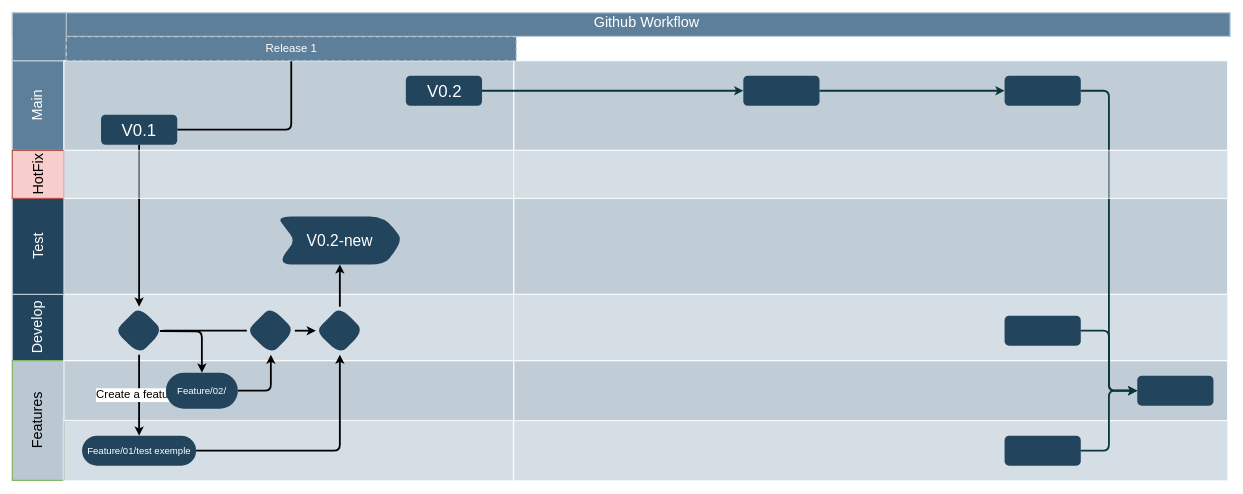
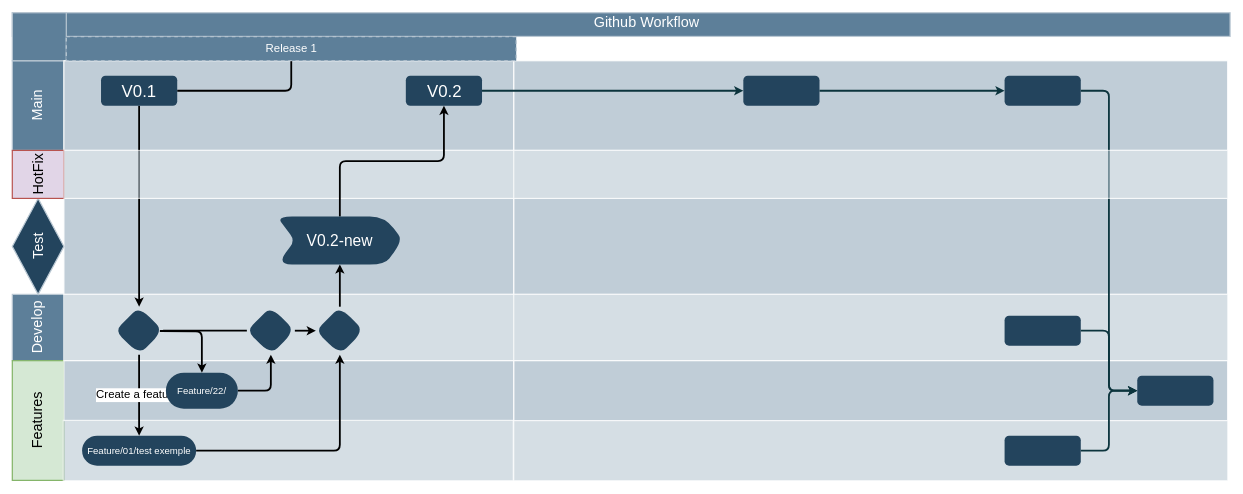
  <mxCell id="0" />
  <mxCell id="1" parent="0" />
  <mxCell id="2" value="Github Workflow" style="strokeColor=#BAC8D3;fillColor=#5d7f99;fontSize=24;strokeWidth=2;fontFamily=Helvetica;html=1;fontColor=#FFFFFF;fontStyle=0;spacingBottom=8;spacingRight=0;spacingLeft=83;" parent="1" vertex="1"><mxGeometry x="20" y="20.5" width="2030" height="39.5" as="geometry" /></mxCell>
  <mxCell id="3" value="Main" style="strokeColor=#BAC8D3;fillColor=#5d7f99;fontSize=24;strokeWidth=2;horizontal=0;fontFamily=Helvetica;html=1;fontColor=#FFFFFF;fontStyle=0;" parent="1" vertex="1"><mxGeometry x="20" y="100.5" width="86" height="149.5" as="geometry" /></mxCell>
  <mxCell id="4" value="" style="strokeColor=#BAC8D3;fillColor=#5d7f99;fontSize=19;strokeWidth=2;fontFamily=Helvetica;html=1;labelBackgroundColor=none;fontColor=#FFFFFF;" parent="1" vertex="1"><mxGeometry x="20" y="20.5" width="90" height="80" as="geometry" /></mxCell>
- <mxCell id="5" value="Develop" style="strokeColor=#BAC8D3;fillColor=#23445D;fontSize=24;strokeWidth=2;horizontal=0;fontFamily=Helvetica;html=1;fontColor=#FFFFFF;fontStyle=0" parent="1" vertex="1"><mxGeometry x="20" y="490" width="86" height="110.5" as="geometry" /></mxCell>
- <mxCell id="6" value="Features" style="strokeColor=#82b366;fillColor=#bac8d3;fontSize=24;strokeWidth=2;horizontal=0;fontFamily=Helvetica;html=1;fontStyle=0;" parent="1" vertex="1"><mxGeometry x="20" y="600.5" width="86" height="199.5" as="geometry" /></mxCell>
+ <mxCell id="5" value="Develop" style="strokeColor=#BAC8D3;fillColor=#5d7f99;fontSize=24;strokeWidth=2;horizontal=0;fontFamily=Helvetica;html=1;fontColor=#FFFFFF;fontStyle=0;" parent="1" vertex="1"><mxGeometry x="20" y="490" width="86" height="110.5" as="geometry" /></mxCell>
+ <mxCell id="6" value="Features" style="strokeColor=#82b366;fillColor=#d5e8d4;fontSize=24;strokeWidth=2;horizontal=0;fontFamily=Helvetica;html=1;fontStyle=0" parent="1" vertex="1"><mxGeometry x="20" y="600.5" width="86" height="199.5" as="geometry" /></mxCell>
  <mxCell id="7" value="" style="strokeColor=#FFFFFF;fillColor=#BAC8D3;fontSize=18;strokeWidth=2;fontFamily=Helvetica;html=1;opacity=90;" parent="1" vertex="1"><mxGeometry x="106" y="100.5" width="750" height="149.5" as="geometry" /></mxCell>
  <mxCell id="8" value="" style="strokeColor=#FFFFFF;fillColor=#BAC8D3;fontSize=18;strokeWidth=2;fontFamily=Helvetica;html=1;opacity=90;" parent="1" vertex="1"><mxGeometry x="106" y="330" width="750" height="160" as="geometry" /></mxCell>
  <mxCell id="9" value="" style="strokeColor=#FFFFFF;fillColor=#BAC8D3;fontSize=18;strokeWidth=2;fontFamily=Helvetica;html=1;opacity=60;" parent="1" vertex="1"><mxGeometry x="106" y="490" width="750" height="110.5" as="geometry" /></mxCell>
  <mxCell id="10" value="" style="strokeColor=#FFFFFF;fillColor=#BAC8D3;fontSize=18;strokeWidth=2;fontFamily=Helvetica;html=1;opacity=90;" parent="1" vertex="1"><mxGeometry x="106" y="600.5" width="750" height="100" as="geometry" /></mxCell>
  <mxCell id="11" value="" style="strokeColor=#FFFFFF;fillColor=#BAC8D3;fontSize=18;strokeWidth=2;fontFamily=Helvetica;html=1;opacity=60;" parent="1" vertex="1"><mxGeometry x="105" y="700" width="750" height="100.5" as="geometry" /></mxCell>
  <mxCell id="12" value="" style="strokeColor=#FFFFFF;fillColor=#BAC8D3;fontSize=18;strokeWidth=2;fontFamily=Helvetica;html=1;opacity=90;" parent="1" vertex="1"><mxGeometry x="856" y="100.5" width="1190" height="149.5" as="geometry" /></mxCell>
  <mxCell id="13" value="" style="strokeColor=#FFFFFF;fillColor=#BAC8D3;fontSize=18;strokeWidth=2;fontFamily=Helvetica;html=1;opacity=90;" parent="1" vertex="1"><mxGeometry x="856" y="330" width="1190" height="160" as="geometry" /></mxCell>
  <mxCell id="14" value="" style="strokeColor=#FFFFFF;fillColor=#BAC8D3;fontSize=18;strokeWidth=2;fontFamily=Helvetica;html=1;opacity=60;" parent="1" vertex="1"><mxGeometry x="856" y="490" width="1190" height="110.5" as="geometry" /></mxCell>
  <mxCell id="15" value="" style="strokeColor=#FFFFFF;fillColor=#BAC8D3;fontSize=18;strokeWidth=2;fontFamily=Helvetica;html=1;opacity=90;" parent="1" vertex="1"><mxGeometry x="856" y="600.5" width="1190" height="100" as="geometry" /></mxCell>
  <mxCell id="16" value="" style="strokeColor=#FFFFFF;fillColor=#BAC8D3;fontSize=18;strokeWidth=2;fontFamily=Helvetica;html=1;opacity=60;fontStyle=4" parent="1" vertex="1"><mxGeometry x="856" y="700.5" width="1190" height="100" as="geometry" /></mxCell>
  <mxCell id="17" value="" style="edgeStyle=orthogonalEdgeStyle;rounded=1;orthogonalLoop=1;jettySize=auto;html=1;labelBackgroundColor=none;fontSize=16;fontColor=#FFFFFF;strokeWidth=3;" edge="1" parent="1" source="19" target="39"><mxGeometry relative="1" as="geometry" /></mxCell>
  <mxCell id="18" style="edgeStyle=orthogonalEdgeStyle;rounded=1;orthogonalLoop=1;jettySize=auto;html=1;exitX=1;exitY=0.5;exitDx=0;exitDy=0;labelBackgroundColor=none;fontSize=26;fontColor=#FFFFFF;strokeWidth=3;endArrow=none;endFill=0;" edge="1" parent="1" source="19" target="35"><mxGeometry relative="1" as="geometry" /></mxCell>
- <mxCell id="19" value="V0.1" style="rounded=1;fillColor=#23445D;strokeColor=none;strokeWidth=2;fontFamily=Helvetica;html=1;gradientColor=none;fontSize=28;fontStyle=0;fontColor=#FFFFFF;" parent="1" vertex="1"><mxGeometry x="167.895" y="190.5" width="127" height="50" as="geometry" /></mxCell>
+ <mxCell id="19" value="V0.1" style="rounded=1;fillColor=#23445D;strokeColor=none;strokeWidth=2;fontFamily=Helvetica;html=1;gradientColor=none;fontSize=28;fontStyle=0;fontColor=#FFFFFF;" parent="1" vertex="1"><mxGeometry x="167.895" y="125.5" width="127" height="50" as="geometry" /></mxCell>
  <mxCell id="20" value="&lt;font color=&quot;#ffffff&quot; style=&quot;font-size: 28px;&quot;&gt;V0.2&lt;/font&gt;" style="rounded=1;fillColor=#23445D;strokeColor=none;strokeWidth=2;fontFamily=Helvetica;html=1;gradientColor=none;fontSize=28;" parent="1" vertex="1"><mxGeometry x="676.005" y="125.5" width="127" height="50" as="geometry" /></mxCell>
  <mxCell id="21" value="" style="edgeStyle=orthogonalEdgeStyle;rounded=1;orthogonalLoop=1;jettySize=auto;html=1;labelBackgroundColor=none;fontSize=16;fontColor=#FFFFFF;strokeWidth=3;" edge="1" parent="1" source="22" target="48"><mxGeometry relative="1" as="geometry" /></mxCell>
  <mxCell id="22" value="&lt;font color=&quot;#ffffff&quot; style=&quot;font-size: 16px&quot;&gt;Feature/01/test exemple&lt;/font&gt;" style="rounded=1;fillColor=#23445D;strokeColor=none;strokeWidth=2;fontFamily=Helvetica;html=1;gradientColor=none;arcSize=50;fontSize=16;" parent="1" vertex="1"><mxGeometry x="136.39" y="725.5" width="190" height="50" as="geometry" /></mxCell>
  <mxCell id="23" value="&lt;font style=&quot;font-size: 19px&quot;&gt;Create a feature&amp;nbsp;&lt;/font&gt;" style="edgeStyle=orthogonalEdgeStyle;rounded=1;orthogonalLoop=1;jettySize=auto;html=1;entryX=0.5;entryY=0;entryDx=0;entryDy=0;fontSize=10;fontColor=#000000;strokeWidth=3;exitX=0.5;exitY=1;exitDx=0;exitDy=0;" edge="1" parent="1" source="39" target="22"><mxGeometry relative="1" as="geometry"><mxPoint x="289.5" y="520" as="sourcePoint" /></mxGeometry></mxCell>
  <mxCell id="24" value="" style="rounded=1;fillColor=#23445D;strokeColor=none;strokeWidth=2;fontFamily=Helvetica;html=1;gradientColor=none;" parent="1" vertex="1"><mxGeometry x="1238.571" y="125.5" width="127" height="50" as="geometry" /></mxCell>
  <mxCell id="25" value="" style="rounded=1;fillColor=#23445D;strokeColor=none;strokeWidth=2;gradientColor=none;fontFamily=Helvetica;html=1;" parent="1" vertex="1"><mxGeometry x="1895.238" y="625.5" width="127" height="50" as="geometry" /></mxCell>
  <mxCell id="26" value="" style="rounded=1;fillColor=#23445D;strokeColor=none;strokeWidth=2;gradientColor=none;fontFamily=Helvetica;html=1;" parent="1" vertex="1"><mxGeometry x="1674.082" y="525.5" width="127" height="50" as="geometry" /></mxCell>
  <mxCell id="27" value="" style="rounded=1;fillColor=#23445D;strokeColor=none;strokeWidth=2;gradientColor=none;fontFamily=Helvetica;html=1;" parent="1" vertex="1"><mxGeometry x="1674.082" y="725.5" width="127" height="50" as="geometry" /></mxCell>
  <mxCell id="28" value="" style="rounded=1;fillColor=#23445D;strokeColor=none;strokeWidth=2;gradientColor=none;fontFamily=Helvetica;html=1;" parent="1" vertex="1"><mxGeometry x="1674.082" y="125.5" width="127" height="50" as="geometry" /></mxCell>
  <mxCell id="29" value="" style="edgeStyle=elbowEdgeStyle;elbow=horizontal;strokeWidth=3;strokeColor=#0C343D;fontFamily=Helvetica;html=1;" parent="1" source="20" target="24" edge="1"><mxGeometry x="6.449" y="830.5" width="131.973" height="100" as="geometry"><mxPoint x="-127.551" y="100.5" as="sourcePoint" /><mxPoint x="4.422" y="0.5" as="targetPoint" /></mxGeometry></mxCell>
  <mxCell id="30" value="" style="edgeStyle=elbowEdgeStyle;elbow=horizontal;strokeWidth=3;strokeColor=#0C343D;fontFamily=Helvetica;html=1;" parent="1" source="27" target="25" edge="1"><mxGeometry x="6.449" y="830.5" width="131.973" height="100" as="geometry"><mxPoint x="-127.551" y="100.5" as="sourcePoint" /><mxPoint x="4.422" y="0.5" as="targetPoint" /></mxGeometry></mxCell>
  <mxCell id="31" value="" style="edgeStyle=elbowEdgeStyle;elbow=horizontal;strokeWidth=3;strokeColor=#0C343D;fontFamily=Helvetica;html=1;" parent="1" source="24" target="28" edge="1"><mxGeometry x="6.449" y="830.5" width="131.973" height="100" as="geometry"><mxPoint x="-127.551" y="100.5" as="sourcePoint" /><mxPoint x="4.422" y="0.5" as="targetPoint" /></mxGeometry></mxCell>
  <mxCell id="32" value="" style="edgeStyle=elbowEdgeStyle;elbow=horizontal;strokeWidth=3;strokeColor=#0C343D;fontFamily=Helvetica;html=1;" parent="1" source="28" target="25" edge="1"><mxGeometry x="6.449" y="830.5" width="131.973" height="100" as="geometry"><mxPoint x="-127.551" y="100.5" as="sourcePoint" /><mxPoint x="4.422" y="0.5" as="targetPoint" /></mxGeometry></mxCell>
  <mxCell id="33" value="" style="edgeStyle=elbowEdgeStyle;elbow=horizontal;strokeWidth=3;strokeColor=#0C343D;fontFamily=Helvetica;html=1;" parent="1" source="26" target="25" edge="1"><mxGeometry x="6.449" y="830.5" width="131.973" height="100" as="geometry"><mxPoint x="-127.551" y="100.5" as="sourcePoint" /><mxPoint x="4.422" y="0.5" as="targetPoint" /></mxGeometry></mxCell>
  <mxCell id="34" value="" style="group" parent="1" vertex="1" connectable="0"><mxGeometry x="110" y="60.5" width="1940" height="40" as="geometry" /></mxCell>
  <mxCell id="35" value="Release 1" style="strokeColor=#BAC8D3;fillColor=#5d7f99;fontSize=19;strokeWidth=2;fontFamily=Helvetica;html=1;labelBackgroundColor=none;fontColor=#FFFFFF;dashed=1;" parent="34" vertex="1"><mxGeometry width="750" height="40" as="geometry" /></mxCell>
- <mxCell id="36" value="Test" style="strokeColor=#BAC8D3;fillColor=#23445D;fontSize=24;strokeWidth=2;horizontal=0;fontFamily=Helvetica;html=1;fontColor=#FFFFFF;fontStyle=0" vertex="1" parent="1"><mxGeometry x="20" y="330" width="86" height="160" as="geometry" /></mxCell>
+ <mxCell id="36" value="Test" style="rhombus;strokeColor=#BAC8D3;fillColor=#23445D;fontSize=24;strokeWidth=2;horizontal=0;fontFamily=Helvetica;html=1;fontColor=#FFFFFF;fontStyle=0;" vertex="1" parent="1"><mxGeometry x="20" y="330" width="86" height="160" as="geometry" /></mxCell>
  <mxCell id="37" value="" style="edgeStyle=orthogonalEdgeStyle;rounded=1;orthogonalLoop=1;jettySize=auto;html=1;labelBackgroundColor=none;fontSize=16;fontColor=#FFFFFF;strokeWidth=3;entryX=0.5;entryY=0;entryDx=0;entryDy=0;" edge="1" parent="1" target="42"><mxGeometry relative="1" as="geometry"><mxPoint x="266" y="551" as="sourcePoint" /><mxPoint x="326.395" y="550.5" as="targetPoint" /></mxGeometry></mxCell>
  <mxCell id="38" style="edgeStyle=orthogonalEdgeStyle;rounded=1;orthogonalLoop=1;jettySize=auto;html=1;exitX=1;exitY=0.5;exitDx=0;exitDy=0;entryX=0;entryY=0.5;entryDx=0;entryDy=0;labelBackgroundColor=none;fontSize=26;fontColor=#FFFFFF;endArrow=none;endFill=0;strokeWidth=3;verticalAlign=top;" edge="1" parent="1" source="39" target="46"><mxGeometry relative="1" as="geometry" /></mxCell>
  <mxCell id="39" value="" style="rhombus;whiteSpace=wrap;html=1;rounded=1;fontSize=28;fontColor=#FFFFFF;fontStyle=0;strokeColor=none;strokeWidth=2;fillColor=#23445D;arcSize=50;" vertex="1" parent="1"><mxGeometry x="191.395" y="510.5" width="80" height="80" as="geometry" /></mxCell>
- <mxCell id="40" value="HotFix" style="strokeColor=#b85450;fillColor=#f8cecc;fontSize=24;strokeWidth=2;horizontal=0;fontFamily=Helvetica;html=1;fontStyle=0" vertex="1" parent="1"><mxGeometry x="20" y="250" width="86" height="80" as="geometry" /></mxCell>
+ <mxCell id="40" value="HotFix" style="strokeColor=#b85450;fillColor=#e1d5e7;fontSize=24;strokeWidth=2;horizontal=0;fontFamily=Helvetica;html=1;fontStyle=0;" vertex="1" parent="1"><mxGeometry x="20" y="250" width="86" height="80" as="geometry" /></mxCell>
  <mxCell id="41" value="" style="edgeStyle=orthogonalEdgeStyle;rounded=1;orthogonalLoop=1;jettySize=auto;html=1;labelBackgroundColor=none;fontSize=16;fontColor=#FFFFFF;strokeWidth=3;" edge="1" parent="1" source="42" target="46"><mxGeometry relative="1" as="geometry" /></mxCell>
- <mxCell id="42" value="Feature/02/" style="whiteSpace=wrap;html=1;rounded=1;fontSize=16;fontColor=#FFFFFF;fontStyle=0;strokeColor=none;strokeWidth=2;fillColor=#23445D;arcSize=50;" vertex="1" parent="1"><mxGeometry x="276.005" y="620.5" width="120" height="60" as="geometry" /></mxCell>
+ <mxCell id="42" value="Feature/22/" style="whiteSpace=wrap;html=1;rounded=1;fontSize=16;fontColor=#FFFFFF;fontStyle=0;strokeColor=none;strokeWidth=2;fillColor=#23445D;arcSize=50;" vertex="1" parent="1"><mxGeometry x="276.005" y="620.5" width="120" height="60" as="geometry" /></mxCell>
  <mxCell id="43" value="" style="strokeColor=#FFFFFF;fillColor=#BAC8D3;fontSize=18;strokeWidth=2;fontFamily=Helvetica;html=1;opacity=60;" vertex="1" parent="1"><mxGeometry x="106" y="250" width="750" height="80" as="geometry" /></mxCell>
  <mxCell id="44" value="" style="strokeColor=#FFFFFF;fillColor=#BAC8D3;fontSize=18;strokeWidth=2;fontFamily=Helvetica;html=1;opacity=60;" vertex="1" parent="1"><mxGeometry x="856" y="250" width="1190" height="80" as="geometry" /></mxCell>
  <mxCell id="45" style="edgeStyle=orthogonalEdgeStyle;rounded=1;orthogonalLoop=1;jettySize=auto;html=1;exitX=1;exitY=0.5;exitDx=0;exitDy=0;entryX=0;entryY=0.5;entryDx=0;entryDy=0;labelBackgroundColor=none;fontSize=16;fontColor=#FFFFFF;strokeWidth=3;" edge="1" parent="1" source="46" target="48"><mxGeometry relative="1" as="geometry" /></mxCell>
  <mxCell id="46" value="" style="rhombus;whiteSpace=wrap;html=1;rounded=1;fontSize=16;fontColor=#FFFFFF;fontStyle=0;strokeColor=none;strokeWidth=2;fillColor=#23445D;arcSize=50;" vertex="1" parent="1"><mxGeometry x="411.005" y="510.5" width="80" height="80" as="geometry" /></mxCell>
  <mxCell id="47" value="" style="edgeStyle=orthogonalEdgeStyle;rounded=1;orthogonalLoop=1;jettySize=auto;html=1;labelBackgroundColor=none;fontSize=16;fontColor=#FFFFFF;strokeWidth=3;" edge="1" parent="1" source="48" target="50"><mxGeometry relative="1" as="geometry" /></mxCell>
  <mxCell id="48" value="" style="rhombus;whiteSpace=wrap;html=1;rounded=1;fontSize=16;strokeColor=none;strokeWidth=2;fillColor=#23445D;arcSize=50;" vertex="1" parent="1"><mxGeometry x="526" y="510.5" width="80" height="80" as="geometry" /></mxCell>
+ <mxCell id="49" style="edgeStyle=orthogonalEdgeStyle;rounded=1;orthogonalLoop=1;jettySize=auto;html=1;exitX=0.5;exitY=0;exitDx=0;exitDy=0;entryX=0.5;entryY=1;entryDx=0;entryDy=0;labelBackgroundColor=none;fontSize=26;fontColor=#FFFFFF;strokeWidth=3;" edge="1" parent="1" source="50" target="20"><mxGeometry relative="1" as="geometry" /></mxCell>
  <mxCell id="50" value="V0.2-new" style="shape=step;perimeter=stepPerimeter;whiteSpace=wrap;html=1;fixedSize=1;rounded=1;fontSize=26;strokeColor=none;strokeWidth=2;fillColor=#23445D;arcSize=50;fontColor=#FFFFFF;size=30;" vertex="1" parent="1"><mxGeometry x="461" y="360" width="210" height="80" as="geometry" /></mxCell>
